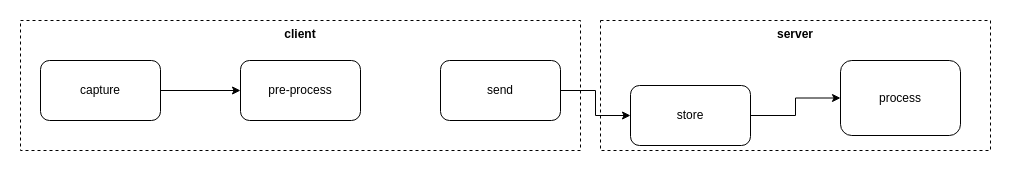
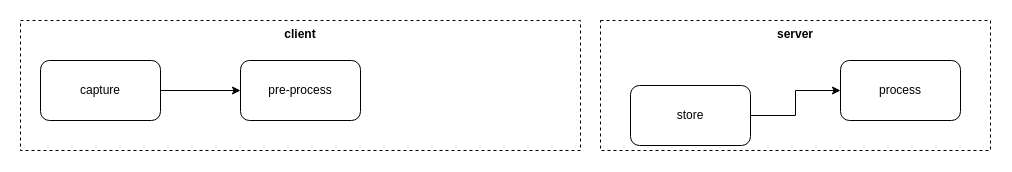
  <mxCell id="0" />
  <mxCell id="1" parent="0" />
  <mxCell id="2" value="" style="edgeStyle=orthogonalEdgeStyle;rounded=0;orthogonalLoop=1;jettySize=auto;html=1;" parent="1" source="3" target="4" edge="1"><mxGeometry relative="1" as="geometry" /></mxCell>
  <mxCell id="3" value="capture" style="rounded=1;whiteSpace=wrap;html=1;" parent="1" vertex="1"><mxGeometry x="40" y="60" width="120" height="60" as="geometry" /></mxCell>
  <mxCell id="4" value="pre-process" style="rounded=1;whiteSpace=wrap;html=1;" parent="1" vertex="1"><mxGeometry x="240" y="60" width="120" height="60" as="geometry" /></mxCell>
- <mxCell id="5" value="" style="edgeStyle=orthogonalEdgeStyle;rounded=0;orthogonalLoop=1;jettySize=auto;html=1;" parent="1" source="6" target="8" edge="1"><mxGeometry relative="1" as="geometry" /></mxCell>
- <mxCell id="6" value="send" style="rounded=1;whiteSpace=wrap;html=1;" parent="1" vertex="1"><mxGeometry x="440" y="60" width="120" height="60" as="geometry" /></mxCell>
  <mxCell id="7" value="" style="edgeStyle=orthogonalEdgeStyle;rounded=0;orthogonalLoop=1;jettySize=auto;html=1;" parent="1" source="8" target="9" edge="1"><mxGeometry relative="1" as="geometry" /></mxCell>
  <mxCell id="8" value="store" style="rounded=1;whiteSpace=wrap;html=1;" parent="1" vertex="1"><mxGeometry x="630" y="85" width="120" height="60" as="geometry" /></mxCell>
- <mxCell id="9" value="process" style="rounded=1;whiteSpace=wrap;html=1;" parent="1" vertex="1"><mxGeometry x="840" y="60" width="120" height="75" as="geometry" /></mxCell>
+ <mxCell id="9" value="process" style="rounded=1;whiteSpace=wrap;html=1;" parent="1" vertex="1"><mxGeometry x="840" y="60" width="120" height="60" as="geometry" /></mxCell>
  <mxCell id="10" value="client" style="rounded=0;whiteSpace=wrap;html=1;fillColor=none;dashed=1;verticalAlign=top;fontStyle=1" vertex="1" parent="1"><mxGeometry x="20" y="20" width="560" height="130" as="geometry" /></mxCell>
  <mxCell id="11" value="server" style="rounded=0;whiteSpace=wrap;html=1;fillColor=none;dashed=1;verticalAlign=top;fontStyle=1" vertex="1" parent="1"><mxGeometry x="600" y="20" width="390" height="130" as="geometry" /></mxCell>
